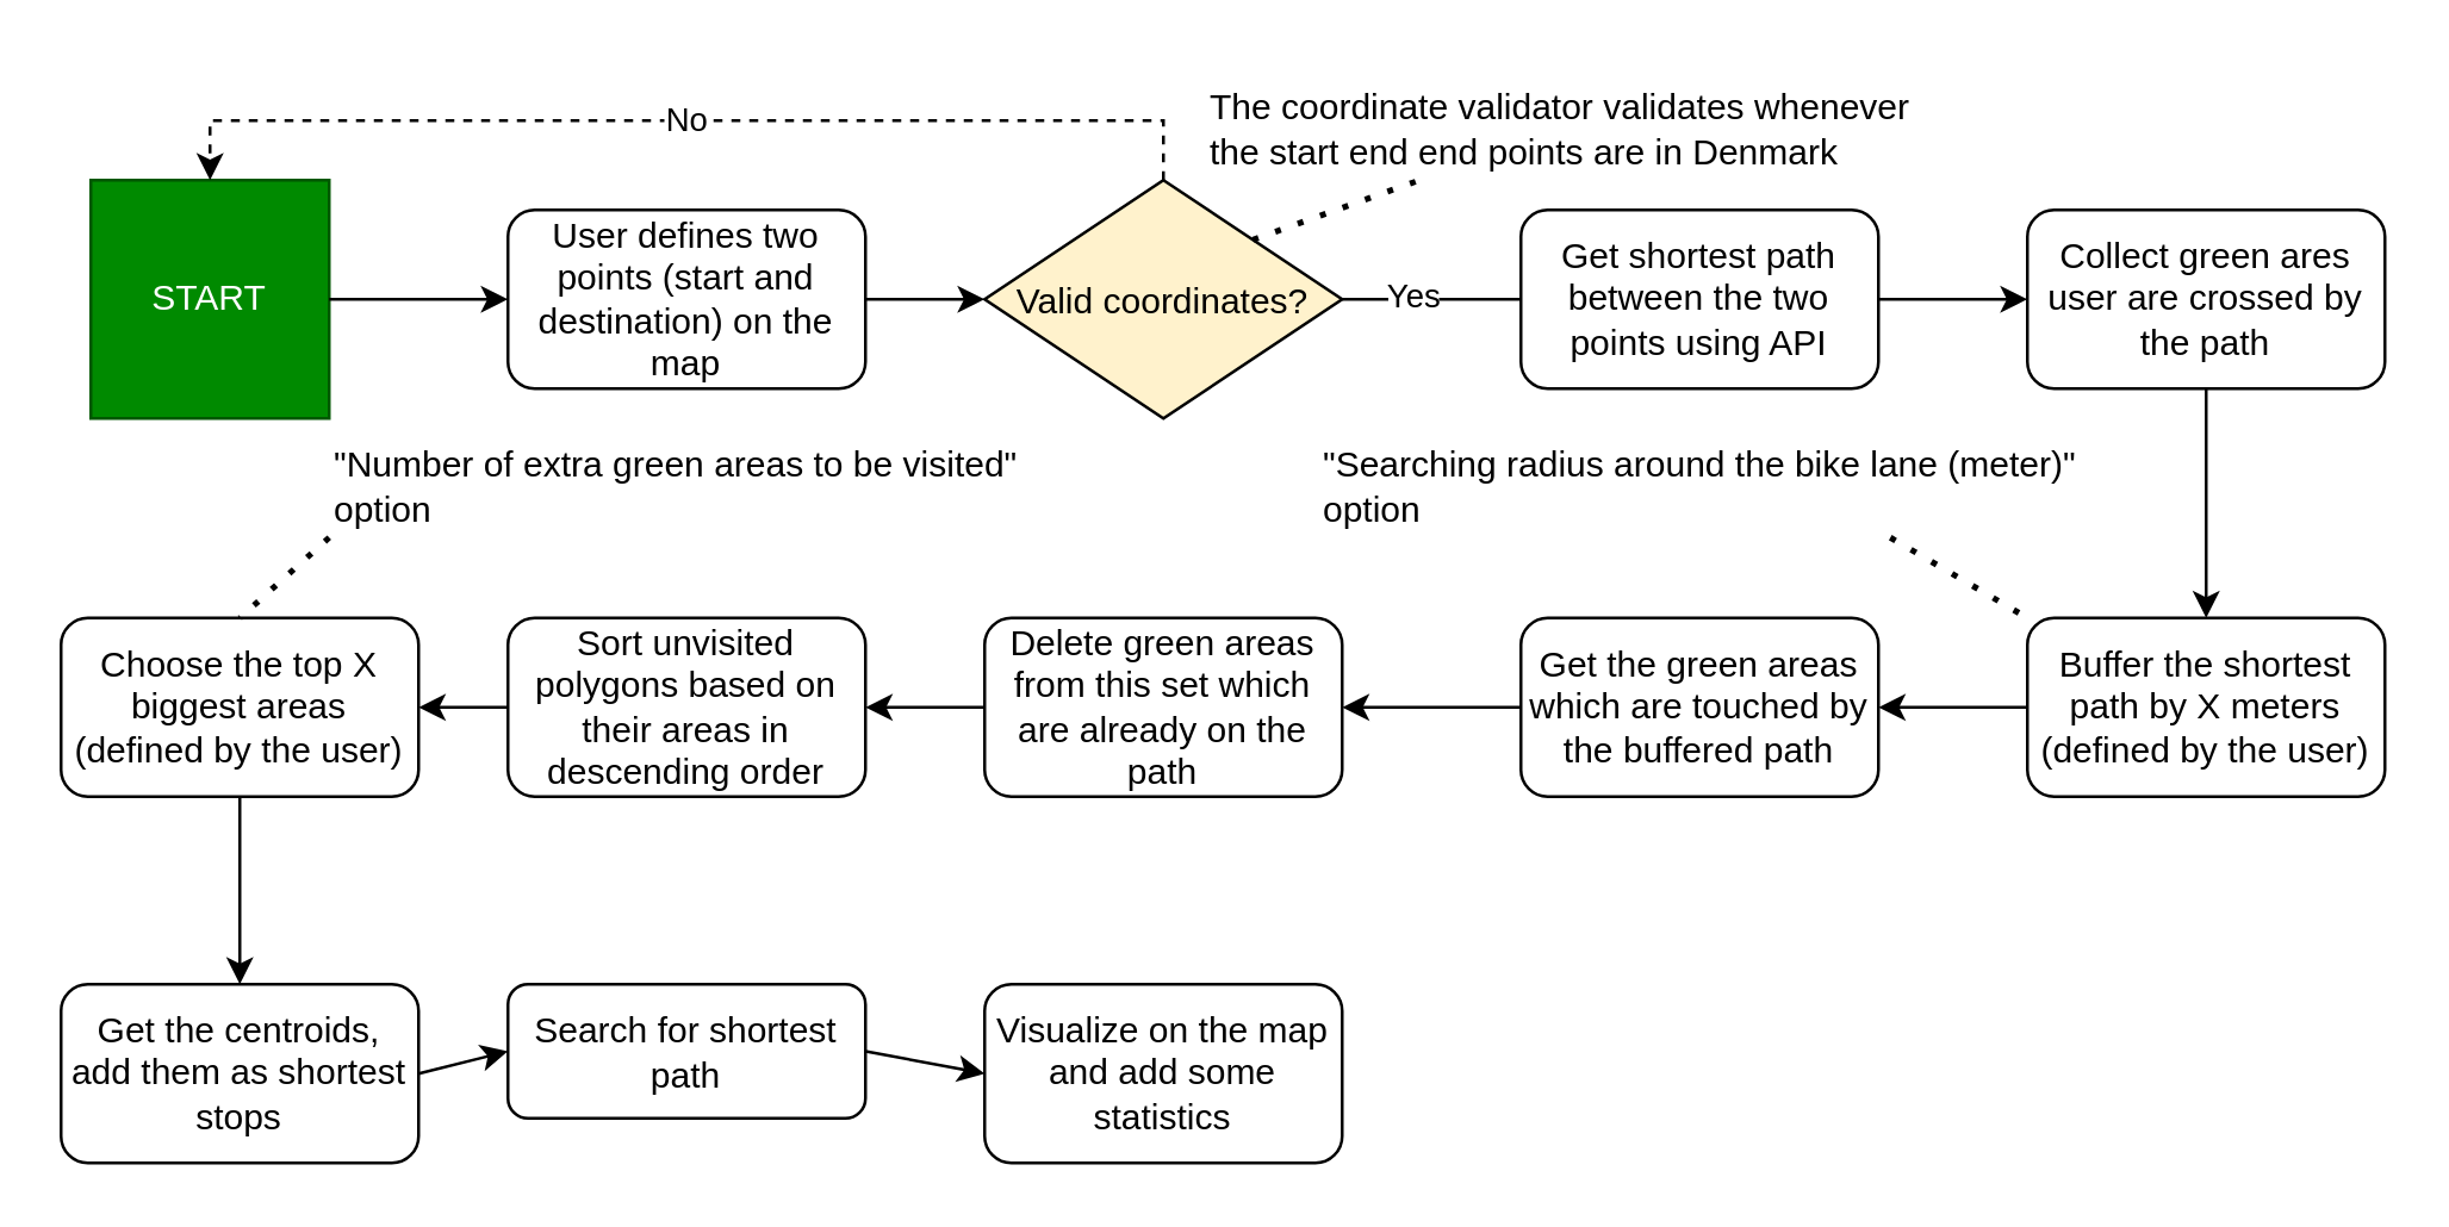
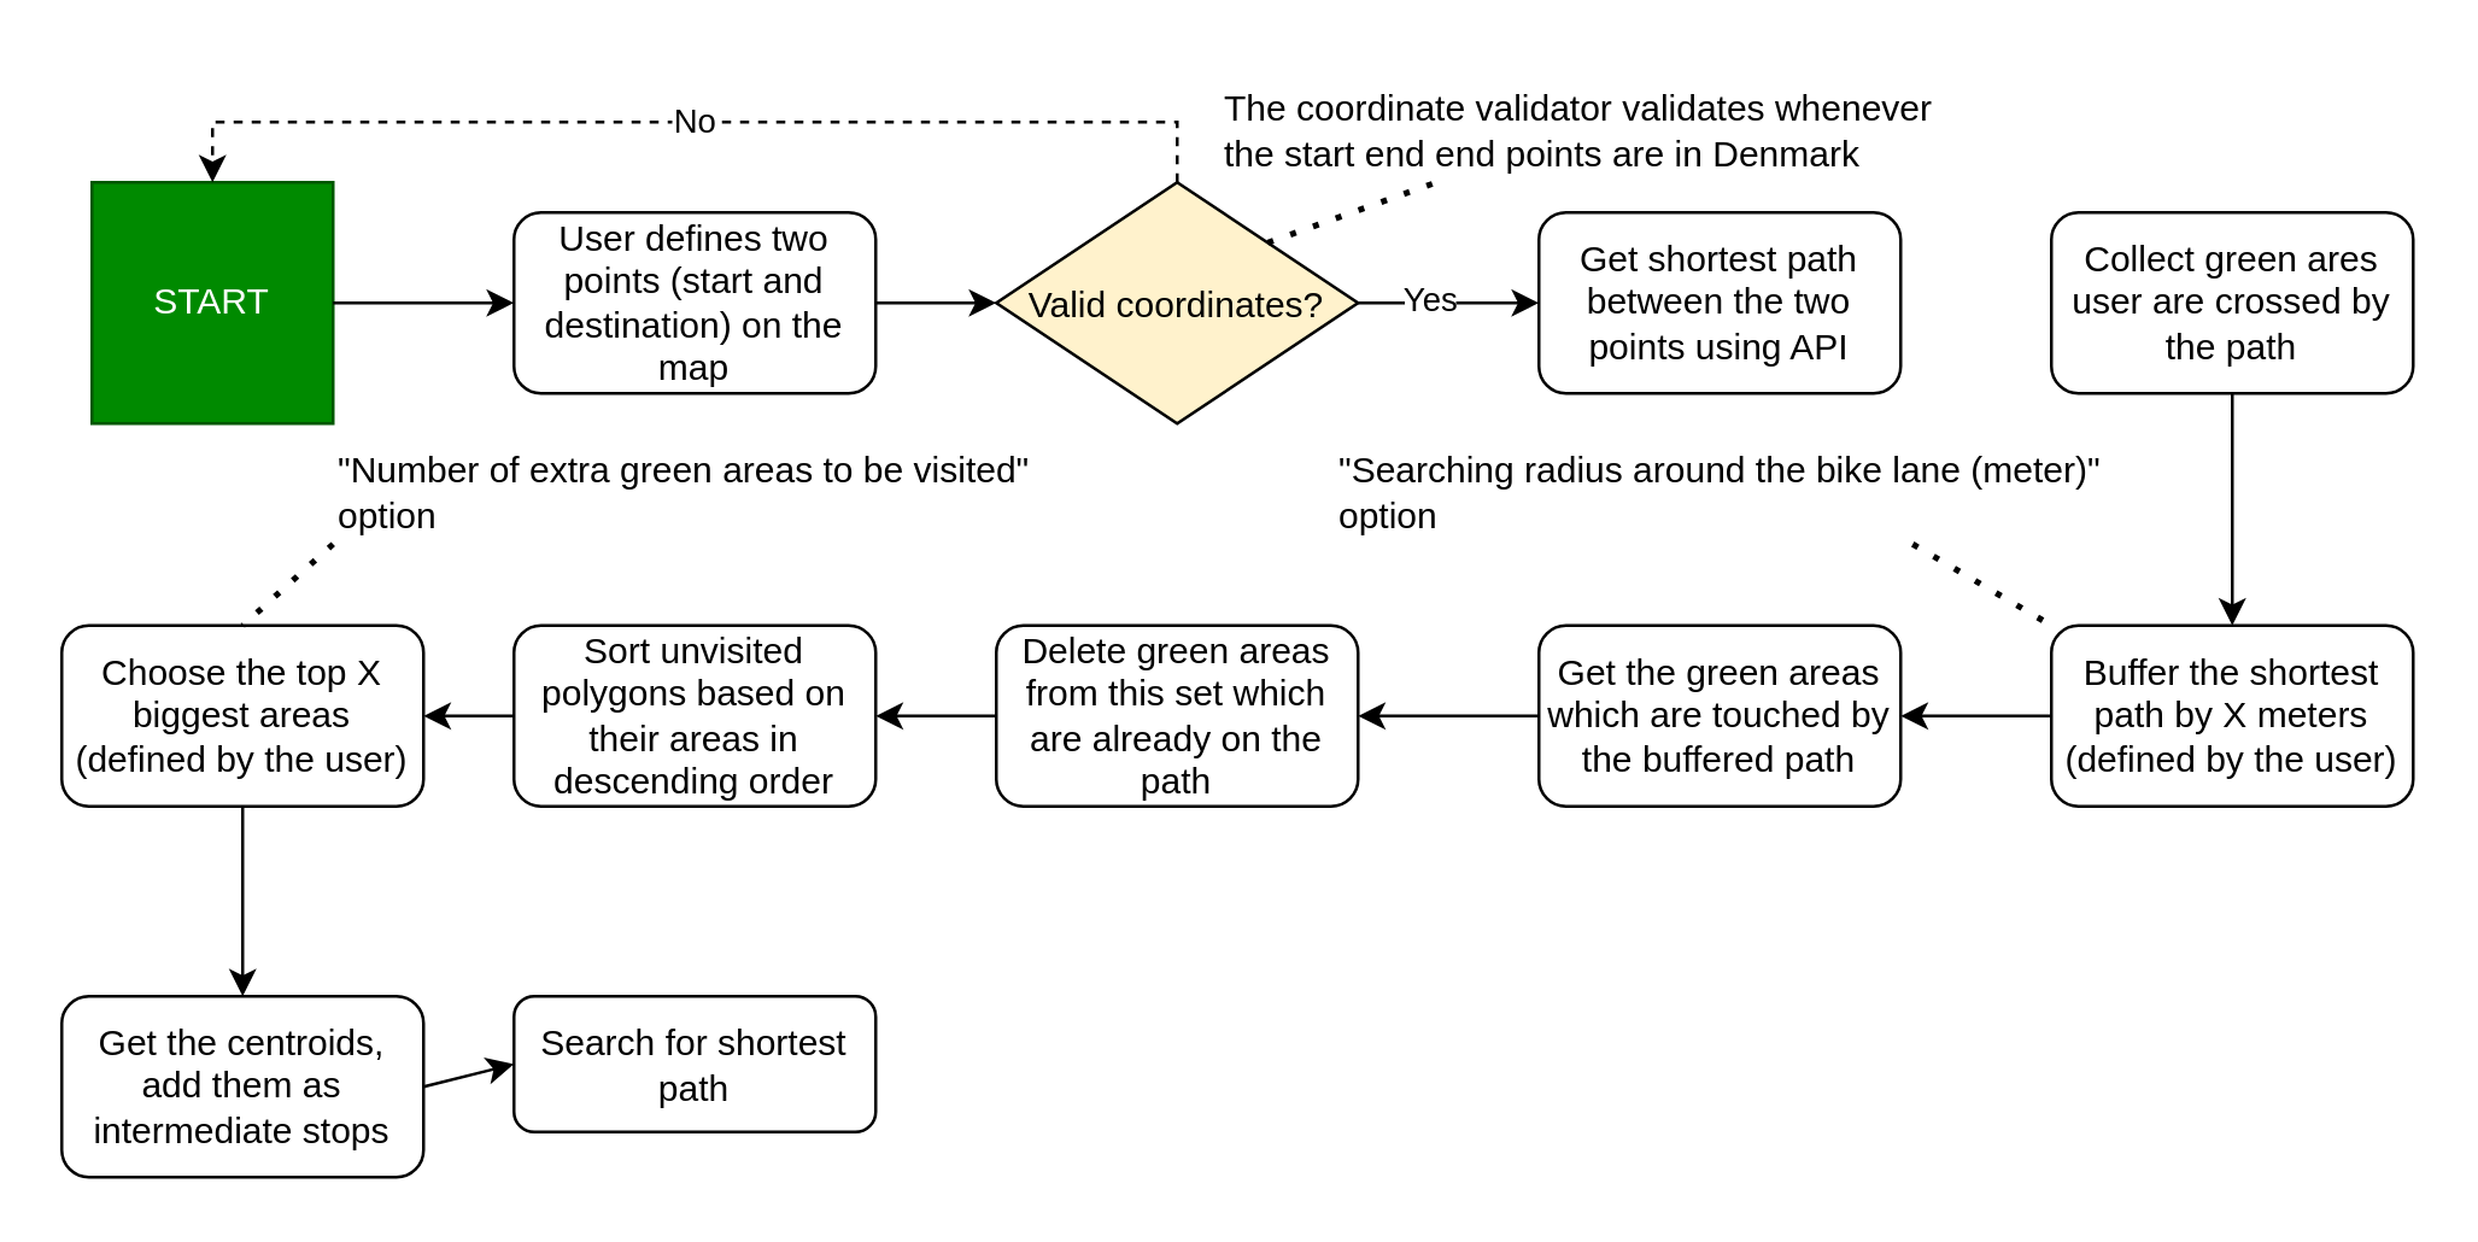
  <mxCell id="0" />
  <mxCell id="1" parent="0" />
  <mxCell id="2" value="START" style="whiteSpace=wrap;html=1;aspect=fixed;fillColor=#008a00;fontColor=#ffffff;strokeColor=#005700;rounded=0;" parent="1" vertex="1"><mxGeometry x="30" y="60" width="80" height="80" as="geometry" /></mxCell>
  <mxCell id="3" value="" style="endArrow=classic;html=1;rounded=0;exitX=1;exitY=0.5;exitDx=0;exitDy=0;entryX=0;entryY=0.5;entryDx=0;entryDy=0;" parent="1" source="2" target="9" edge="1"><mxGeometry width="50" height="50" relative="1" as="geometry"><mxPoint x="390" y="480" as="sourcePoint" /><mxPoint x="170" y="100" as="targetPoint" /></mxGeometry></mxCell>
  <mxCell id="4" value="Get shortest path between the two points using API" style="rounded=1;whiteSpace=wrap;html=1;" parent="1" vertex="1"><mxGeometry x="510" y="70" width="120" height="60" as="geometry" /></mxCell>
- <mxCell id="5" value="" style="endArrow=classic;html=1;rounded=0;exitX=1;exitY=0.5;exitDx=0;exitDy=0;entryX=0;entryY=0.5;entryDx=0;entryDy=0;" parent="1" source="4" target="31" edge="1"><mxGeometry width="50" height="50" relative="1" as="geometry"><mxPoint x="770" y="480" as="sourcePoint" /><mxPoint x="680" y="100" as="targetPoint" /></mxGeometry></mxCell>
  <mxCell id="6" value="Buffer the shortest path by X meters (defined by the user)" style="rounded=1;whiteSpace=wrap;html=1;" parent="1" vertex="1"><mxGeometry x="680" y="207" width="120" height="60" as="geometry" /></mxCell>
  <mxCell id="7" value="" style="endArrow=classic;html=1;rounded=0;exitX=0;exitY=0.5;exitDx=0;exitDy=0;entryX=1;entryY=0.5;entryDx=0;entryDy=0;" parent="1" source="6" target="8" edge="1"><mxGeometry width="50" height="50" relative="1" as="geometry"><mxPoint x="770" y="668.5" as="sourcePoint" /><mxPoint x="830" y="238.5" as="targetPoint" /></mxGeometry></mxCell>
  <mxCell id="8" value="Get the green areas which are touched by the buffered path" style="rounded=1;whiteSpace=wrap;html=1;" parent="1" vertex="1"><mxGeometry x="510" y="207" width="120" height="60" as="geometry" /></mxCell>
  <mxCell id="9" value="User defines two points (start and destination) on the map" style="rounded=1;whiteSpace=wrap;html=1;" parent="1" vertex="1"><mxGeometry x="170" y="70" width="120" height="60" as="geometry" /></mxCell>
  <mxCell id="10" value="" style="endArrow=classic;html=1;rounded=0;exitX=1;exitY=0.5;exitDx=0;exitDy=0;" parent="1" source="9" edge="1"><mxGeometry width="50" height="50" relative="1" as="geometry"><mxPoint x="390" y="280" as="sourcePoint" /><mxPoint x="330" y="100" as="targetPoint" /></mxGeometry></mxCell>
  <mxCell id="11" value="Sort unvisited polygons based on their areas in descending order" style="rounded=1;whiteSpace=wrap;html=1;" parent="1" vertex="1"><mxGeometry x="170" y="207" width="120" height="60" as="geometry" /></mxCell>
  <mxCell id="12" value="" style="endArrow=classic;html=1;rounded=0;exitX=0;exitY=0.5;exitDx=0;exitDy=0;entryX=1;entryY=0.5;entryDx=0;entryDy=0;" parent="1" source="11" target="13" edge="1"><mxGeometry width="50" height="50" relative="1" as="geometry"><mxPoint x="570" y="177" as="sourcePoint" /><mxPoint x="450" y="237" as="targetPoint" /></mxGeometry></mxCell>
  <mxCell id="13" value="Choose the top X biggest areas (defined by the user)" style="rounded=1;whiteSpace=wrap;html=1;" parent="1" vertex="1"><mxGeometry x="20" y="207" width="120" height="60" as="geometry" /></mxCell>
  <mxCell id="14" value="" style="endArrow=classic;html=1;rounded=0;exitX=0.5;exitY=1;exitDx=0;exitDy=0;entryX=0.5;entryY=0;entryDx=0;entryDy=0;" parent="1" source="13" target="15" edge="1"><mxGeometry width="50" height="50" relative="1" as="geometry"><mxPoint x="510" y="247" as="sourcePoint" /><mxPoint x="80" y="330" as="targetPoint" /></mxGeometry></mxCell>
- <mxCell id="15" value="Get the centroids, add them as shortest stops" style="rounded=1;whiteSpace=wrap;html=1;" parent="1" vertex="1"><mxGeometry x="20" y="330" width="120" height="60" as="geometry" /></mxCell>
+ <mxCell id="15" value="Get the centroids, add them as intermediate stops" style="rounded=1;whiteSpace=wrap;html=1;" parent="1" vertex="1"><mxGeometry x="20" y="330" width="120" height="60" as="geometry" /></mxCell>
  <mxCell id="16" value="Valid coordinates?" style="rhombus;whiteSpace=wrap;html=1;spacingTop=2;fillColor=#fff2cc;" parent="1" vertex="1"><mxGeometry x="330" y="60" width="120" height="80" as="geometry" /></mxCell>
- <mxCell id="17" value="" style="endArrow=none;html=1;rounded=0;entryX=0;entryY=0.5;entryDx=0;entryDy=0;exitX=1;exitY=0.5;exitDx=0;exitDy=0;" parent="1" source="16" target="4" edge="1"><mxGeometry width="50" height="50" relative="1" as="geometry"><mxPoint x="380" y="170" as="sourcePoint" /><mxPoint x="430" y="120" as="targetPoint" /></mxGeometry></mxCell>
+ <mxCell id="17" value="" style="endArrow=classic;html=1;rounded=0;entryX=0;entryY=0.5;entryDx=0;entryDy=0;exitX=1;exitY=0.5;exitDx=0;exitDy=0;" parent="1" source="16" target="4" edge="1"><mxGeometry width="50" height="50" relative="1" as="geometry"><mxPoint x="380" y="170" as="sourcePoint" /><mxPoint x="430" y="120" as="targetPoint" /></mxGeometry></mxCell>
  <mxCell id="18" value="Yes" style="edgeLabel;html=1;align=center;verticalAlign=middle;resizable=0;points=[];" parent="17" vertex="1" connectable="0"><mxGeometry x="-0.233" y="2" relative="1" as="geometry"><mxPoint as="offset" /></mxGeometry></mxCell>
  <mxCell id="19" value="No" style="endArrow=classic;html=1;rounded=0;exitX=0.5;exitY=0;exitDx=0;exitDy=0;entryX=0.5;entryY=0;entryDx=0;entryDy=0;dashed=1;" parent="1" source="16" target="2" edge="1"><mxGeometry width="50" height="50" relative="1" as="geometry"><mxPoint x="380" y="170" as="sourcePoint" /><mxPoint x="70" y="40" as="targetPoint" /><Array as="points"><mxPoint x="390" y="40" /><mxPoint x="70" y="40" /></Array></mxGeometry></mxCell>
  <mxCell id="20" value="The coordinate validator validates whenever the start end end points are in Denmark" style="text;html=1;whiteSpace=wrap;overflow=hidden;rounded=0;verticalAlign=bottom;" parent="1" vertex="1"><mxGeometry x="404" y="20" width="256" height="40" as="geometry" /></mxCell>
  <mxCell id="21" value="" style="endArrow=classic;html=1;rounded=0;exitX=0;exitY=0.5;exitDx=0;exitDy=0;entryX=1;entryY=0.5;entryDx=0;entryDy=0;" parent="1" source="8" target="32" edge="1"><mxGeometry width="50" height="50" relative="1" as="geometry"><mxPoint x="380" y="207" as="sourcePoint" /><mxPoint x="610" y="377" as="targetPoint" /></mxGeometry></mxCell>
  <mxCell id="22" value="" style="endArrow=none;dashed=1;html=1;dashPattern=1 3;strokeWidth=2;rounded=0;exitX=1;exitY=0;exitDx=0;exitDy=0;" parent="1" source="16" target="20" edge="1"><mxGeometry width="50" height="50" relative="1" as="geometry"><mxPoint x="380" y="170" as="sourcePoint" /><mxPoint x="430" y="120" as="targetPoint" /></mxGeometry></mxCell>
  <mxCell id="23" value="" style="endArrow=classic;html=1;rounded=0;entryX=0;entryY=0.5;entryDx=0;entryDy=0;exitX=1;exitY=0.5;exitDx=0;exitDy=0;" parent="1" source="15" target="24" edge="1"><mxGeometry width="50" height="50" relative="1" as="geometry"><mxPoint x="140" y="630" as="sourcePoint" /><mxPoint x="70" y="347" as="targetPoint" /></mxGeometry></mxCell>
  <mxCell id="24" value="Search for shortest path" style="rounded=1;whiteSpace=wrap;html=1;" parent="1" vertex="1"><mxGeometry x="170" y="330" width="120" height="45" as="geometry" /></mxCell>
- <mxCell id="25" value="Visualize on the map and add some statistics" style="rounded=1;whiteSpace=wrap;html=1;" parent="1" vertex="1"><mxGeometry x="330" y="330" width="120" height="60" as="geometry" /></mxCell>
- <mxCell id="26" value="" style="endArrow=classic;html=1;rounded=0;exitX=1;exitY=0.5;exitDx=0;exitDy=0;entryX=0;entryY=0.5;entryDx=0;entryDy=0;" parent="1" source="24" target="25" edge="1"><mxGeometry width="50" height="50" relative="1" as="geometry"><mxPoint x="400" y="550" as="sourcePoint" /><mxPoint x="400" y="610" as="targetPoint" /></mxGeometry></mxCell>
  <mxCell id="27" value="&quot;Searching radius around the bike lane (meter)&quot; option" style="text;html=1;whiteSpace=wrap;overflow=hidden;rounded=0;verticalAlign=bottom;" parent="1" vertex="1"><mxGeometry x="442" y="140" width="256" height="40" as="geometry" /></mxCell>
  <mxCell id="28" value="" style="endArrow=none;dashed=1;html=1;dashPattern=1 3;strokeWidth=2;rounded=0;entryX=0;entryY=0;entryDx=0;entryDy=0;exitX=0.75;exitY=1;exitDx=0;exitDy=0;" parent="1" source="27" target="6" edge="1"><mxGeometry width="50" height="50" relative="1" as="geometry"><mxPoint x="460" y="170" as="sourcePoint" /><mxPoint x="510" y="120" as="targetPoint" /></mxGeometry></mxCell>
  <mxCell id="29" value="&quot;Number of extra green areas to be visited&quot; option" style="text;html=1;whiteSpace=wrap;overflow=hidden;rounded=0;verticalAlign=bottom;" parent="1" vertex="1"><mxGeometry x="110" y="140" width="256" height="40" as="geometry" /></mxCell>
  <mxCell id="30" value="" style="endArrow=none;dashed=1;html=1;dashPattern=1 3;strokeWidth=2;rounded=0;entryX=0.5;entryY=0;entryDx=0;entryDy=0;exitX=0;exitY=1;exitDx=0;exitDy=0;" parent="1" source="29" target="13" edge="1"><mxGeometry width="50" height="50" relative="1" as="geometry"><mxPoint x="644" y="150" as="sourcePoint" /><mxPoint x="680" y="140" as="targetPoint" /></mxGeometry></mxCell>
  <mxCell id="31" value="Collect green ares user are crossed by the path" style="rounded=1;whiteSpace=wrap;html=1;fillColor=none;" parent="1" vertex="1"><mxGeometry x="680" y="70" width="120" height="60" as="geometry" /></mxCell>
  <mxCell id="32" value="Delete green areas from this set which are already on the path" style="rounded=1;whiteSpace=wrap;html=1;" parent="1" vertex="1"><mxGeometry x="330" y="207" width="120" height="60" as="geometry" /></mxCell>
  <mxCell id="33" value="" style="endArrow=classic;html=1;rounded=0;entryX=0.5;entryY=0;entryDx=0;entryDy=0;exitX=0.5;exitY=1;exitDx=0;exitDy=0;" parent="1" source="31" target="6" edge="1"><mxGeometry width="50" height="50" relative="1" as="geometry"><mxPoint x="420" y="200" as="sourcePoint" /><mxPoint x="470" y="150" as="targetPoint" /></mxGeometry></mxCell>
  <mxCell id="34" value="" style="endArrow=classic;html=1;rounded=0;exitX=0;exitY=0.5;exitDx=0;exitDy=0;entryX=1;entryY=0.5;entryDx=0;entryDy=0;" parent="1" source="32" target="11" edge="1"><mxGeometry width="50" height="50" relative="1" as="geometry"><mxPoint x="420" y="200" as="sourcePoint" /><mxPoint x="470" y="150" as="targetPoint" /></mxGeometry></mxCell>
